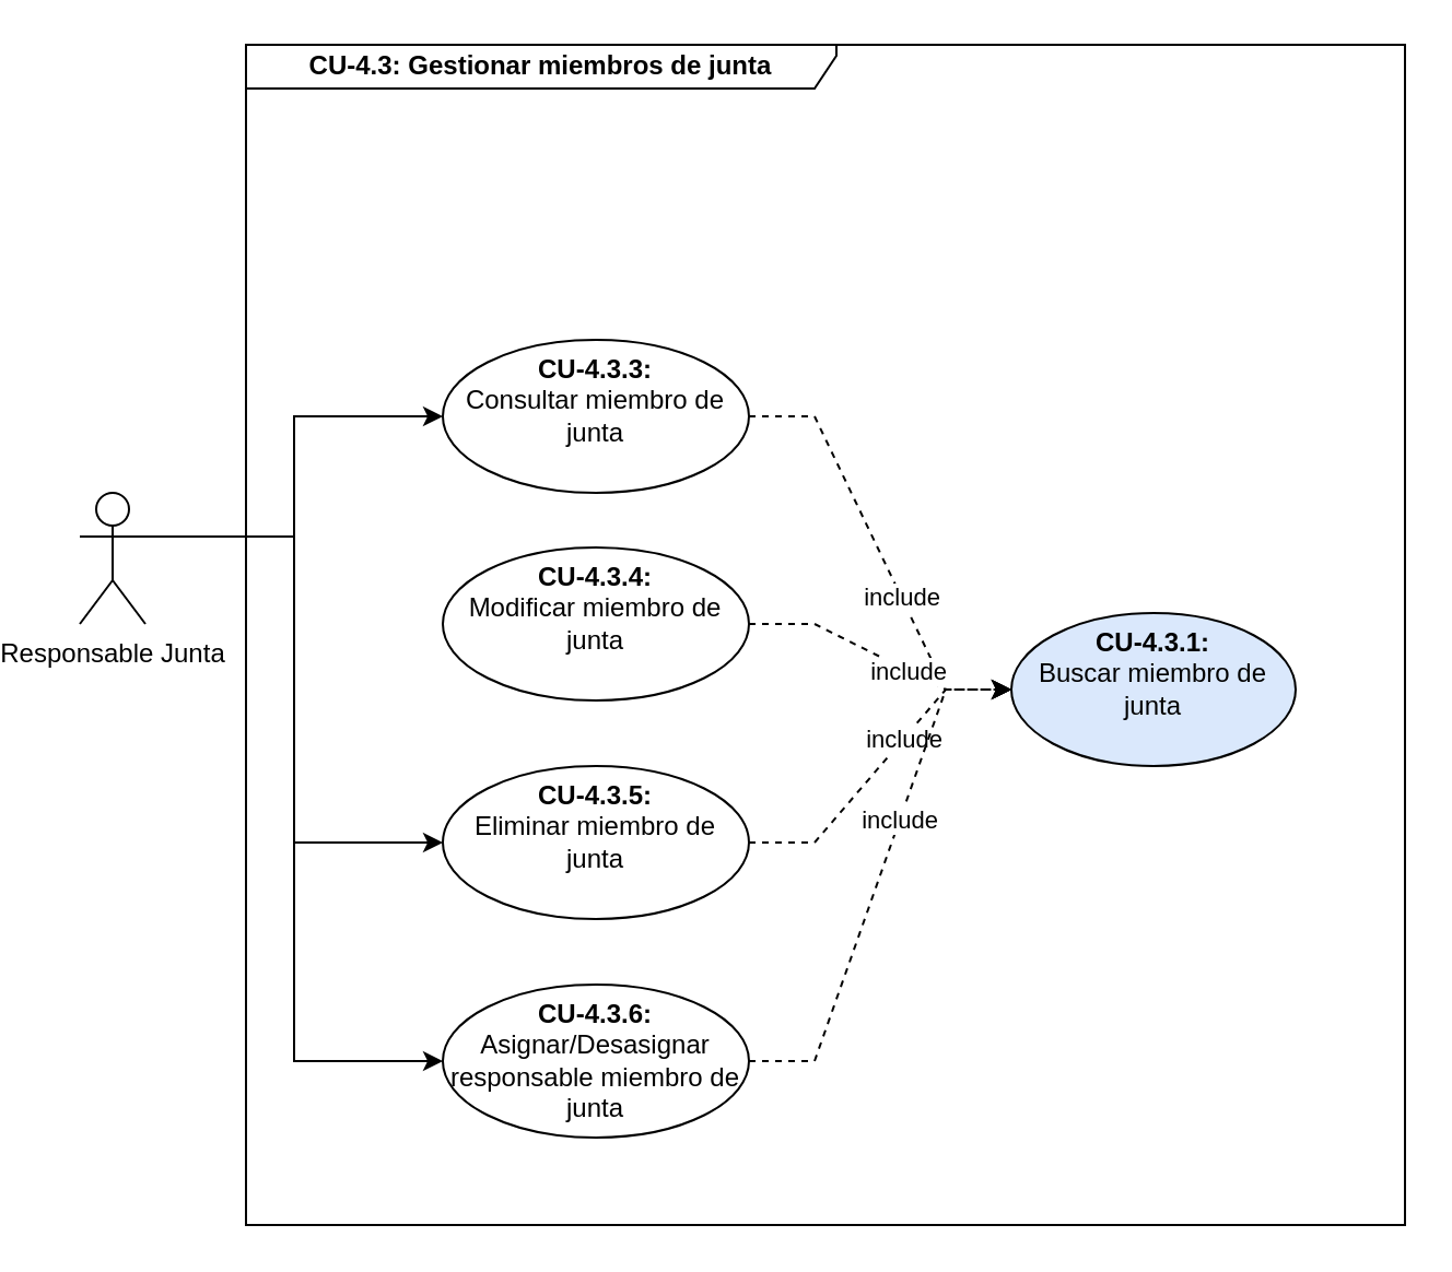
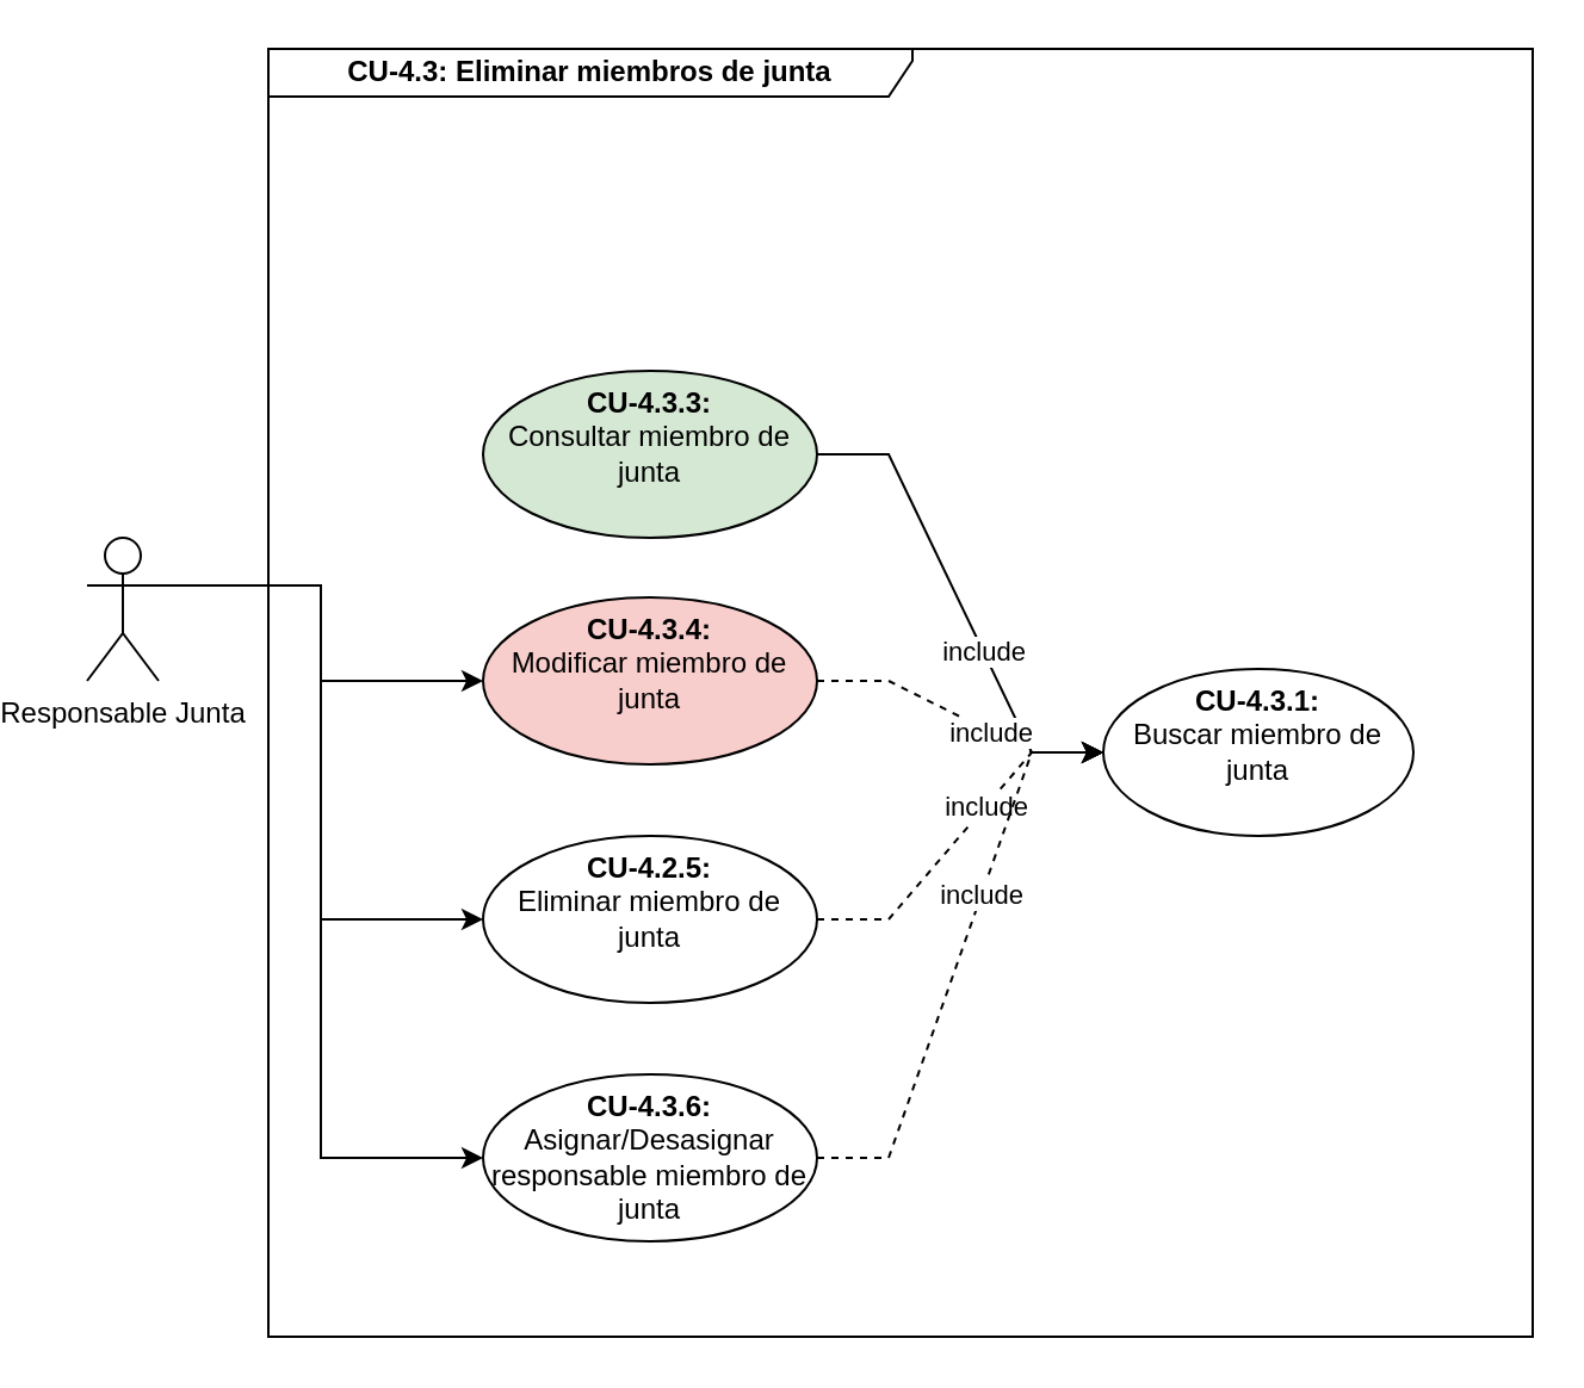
  <mxCell id="0" />
  <mxCell id="1" parent="0" />
- <mxCell id="2" style="edgeStyle=orthogonalEdgeStyle;rounded=0;orthogonalLoop=1;jettySize=auto;html=1;exitX=1;exitY=0.333;exitDx=0;exitDy=0;exitPerimeter=0;entryX=0;entryY=0.5;entryDx=0;entryDy=0;" parent="1" source="11" target="7" edge="1"><mxGeometry relative="1" as="geometry"><mxPoint x="-59" y="145" as="sourcePoint" /></mxGeometry></mxCell>
- <mxCell id="3" value="CU-4.3: Gestionar miembros de junta" style="shape=umlFrame;whiteSpace=wrap;html=1;width=270;height=20;fontStyle=1" parent="1" vertex="1"><mxGeometry x="96" y="20" width="530" height="540" as="geometry" /></mxCell>
- <mxCell id="4" value="&lt;b&gt;CU-&lt;/b&gt;&lt;b style=&quot;border-color: var(--border-color);&quot;&gt;4.3&lt;/b&gt;&lt;b&gt;.1: &lt;br&gt;&lt;/b&gt;Buscar miembro de junta" style="ellipse;whiteSpace=wrap;html=1;verticalAlign=top;fillColor=#dae8fc;" parent="1" vertex="1"><mxGeometry x="446" y="280" width="130" height="70" as="geometry" /></mxCell>
- <mxCell id="5" style="edgeStyle=entityRelationEdgeStyle;rounded=0;orthogonalLoop=1;jettySize=auto;html=1;exitX=1;exitY=0.5;exitDx=0;exitDy=0;entryX=0;entryY=0.5;entryDx=0;entryDy=0;dashed=1;" parent="1" source="7" target="4" edge="1"><mxGeometry relative="1" as="geometry" /></mxCell>
+ <mxCell id="2" style="edgeStyle=orthogonalEdgeStyle;rounded=0;orthogonalLoop=1;jettySize=auto;html=1;exitX=1;exitY=0.333;exitDx=0;exitDy=0;exitPerimeter=0;" parent="1" source="11" target="8" edge="1"><mxGeometry relative="1" as="geometry"><mxPoint x="-59" y="145" as="sourcePoint" /></mxGeometry></mxCell>
+ <mxCell id="3" value="CU-4.3: Eliminar miembros de junta" style="shape=umlFrame;whiteSpace=wrap;html=1;width=270;height=20;fontStyle=1" parent="1" vertex="1"><mxGeometry x="96" y="20" width="530" height="540" as="geometry" /></mxCell>
+ <mxCell id="4" value="&lt;b&gt;CU-&lt;/b&gt;&lt;b style=&quot;border-color: var(--border-color);&quot;&gt;4.3&lt;/b&gt;&lt;b&gt;.1: &lt;br&gt;&lt;/b&gt;Buscar miembro de junta" style="ellipse;whiteSpace=wrap;html=1;verticalAlign=top;" parent="1" vertex="1"><mxGeometry x="446" y="280" width="130" height="70" as="geometry" /></mxCell>
+ <mxCell id="5" style="edgeStyle=entityRelationEdgeStyle;rounded=0;orthogonalLoop=1;jettySize=auto;html=1;exitX=1;exitY=0.5;exitDx=0;exitDy=0;entryX=0;entryY=0.5;entryDx=0;entryDy=0;dashed=0;" parent="1" source="7" target="4" edge="1"><mxGeometry relative="1" as="geometry" /></mxCell>
  <mxCell id="6" value="include" style="edgeLabel;html=1;align=center;verticalAlign=middle;resizable=0;points=[];" parent="5" vertex="1" connectable="0"><mxGeometry x="0.224" relative="1" as="geometry"><mxPoint as="offset" /></mxGeometry></mxCell>
- <mxCell id="7" value="&lt;b&gt;CU-&lt;/b&gt;&lt;b style=&quot;border-color: var(--border-color);&quot;&gt;4.3&lt;/b&gt;&lt;b&gt;.3: &lt;br&gt;&lt;/b&gt;Consultar miembro de junta" style="ellipse;whiteSpace=wrap;html=1;verticalAlign=top;" parent="1" vertex="1"><mxGeometry x="186" y="155" width="140" height="70" as="geometry" /></mxCell>
- <mxCell id="8" value="&lt;b&gt;CU-&lt;/b&gt;&lt;b style=&quot;border-color: var(--border-color);&quot;&gt;4.3&lt;/b&gt;&lt;b&gt;.4: &lt;br&gt;&lt;/b&gt;Modificar miembro de junta" style="ellipse;whiteSpace=wrap;html=1;verticalAlign=top;" parent="1" vertex="1"><mxGeometry x="186" y="250" width="140" height="70" as="geometry" /></mxCell>
+ <mxCell id="7" value="&lt;b&gt;CU-&lt;/b&gt;&lt;b style=&quot;border-color: var(--border-color);&quot;&gt;4.3&lt;/b&gt;&lt;b&gt;.3: &lt;br&gt;&lt;/b&gt;Consultar miembro de junta" style="ellipse;whiteSpace=wrap;html=1;verticalAlign=top;fillColor=#d5e8d4;" parent="1" vertex="1"><mxGeometry x="186" y="155" width="140" height="70" as="geometry" /></mxCell>
+ <mxCell id="8" value="&lt;b&gt;CU-&lt;/b&gt;&lt;b style=&quot;border-color: var(--border-color);&quot;&gt;4.3&lt;/b&gt;&lt;b&gt;.4: &lt;br&gt;&lt;/b&gt;Modificar miembro de junta" style="ellipse;whiteSpace=wrap;html=1;verticalAlign=top;fillColor=#f8cecc;" parent="1" vertex="1"><mxGeometry x="186" y="250" width="140" height="70" as="geometry" /></mxCell>
  <mxCell id="9" style="edgeStyle=orthogonalEdgeStyle;rounded=0;orthogonalLoop=1;jettySize=auto;html=1;exitX=1;exitY=0.333;exitDx=0;exitDy=0;exitPerimeter=0;entryX=0;entryY=0.5;entryDx=0;entryDy=0;" parent="1" source="11" target="12" edge="1"><mxGeometry relative="1" as="geometry" /></mxCell>
  <mxCell id="10" style="edgeStyle=orthogonalEdgeStyle;rounded=0;orthogonalLoop=1;jettySize=auto;html=1;exitX=1;exitY=0.333;exitDx=0;exitDy=0;exitPerimeter=0;entryX=0;entryY=0.5;entryDx=0;entryDy=0;" parent="1" source="11" target="13" edge="1"><mxGeometry relative="1" as="geometry" /></mxCell>
  <mxCell id="11" value="&lt;span style=&quot;background-color: rgb(255 , 255 , 255)&quot;&gt;Responsable Junta&lt;/span&gt;" style="shape=umlActor;verticalLabelPosition=bottom;verticalAlign=top;html=1;outlineConnect=0;" parent="1" vertex="1"><mxGeometry x="20" y="225" width="30" height="60" as="geometry" /></mxCell>
- <mxCell id="12" value="&lt;b&gt;CU-&lt;/b&gt;&lt;b style=&quot;border-color: var(--border-color);&quot;&gt;4.3&lt;/b&gt;&lt;b&gt;.5: &lt;br&gt;&lt;/b&gt;Eliminar miembro de junta" style="ellipse;whiteSpace=wrap;html=1;verticalAlign=top;" parent="1" vertex="1"><mxGeometry x="186" y="350" width="140" height="70" as="geometry" /></mxCell>
+ <mxCell id="12" value="&lt;b&gt;CU-&lt;/b&gt;&lt;b style=&quot;border-color: var(--border-color);&quot;&gt;4.2&lt;/b&gt;&lt;b&gt;.5: &lt;br&gt;&lt;/b&gt;Eliminar miembro de junta" style="ellipse;whiteSpace=wrap;html=1;verticalAlign=top;" parent="1" vertex="1"><mxGeometry x="186" y="350" width="140" height="70" as="geometry" /></mxCell>
  <mxCell id="13" value="&lt;b&gt;CU-&lt;/b&gt;&lt;b style=&quot;border-color: var(--border-color);&quot;&gt;4.3&lt;/b&gt;&lt;b&gt;.6: &lt;br&gt;&lt;/b&gt;Asignar/Desasignar responsable miembro de junta" style="ellipse;whiteSpace=wrap;html=1;verticalAlign=top;" parent="1" vertex="1"><mxGeometry x="186" y="450" width="140" height="70" as="geometry" /></mxCell>
  <mxCell id="14" style="edgeStyle=entityRelationEdgeStyle;rounded=0;orthogonalLoop=1;jettySize=auto;html=1;exitX=1;exitY=0.5;exitDx=0;exitDy=0;dashed=1;entryX=0;entryY=0.5;entryDx=0;entryDy=0;" parent="1" source="8" target="4" edge="1"><mxGeometry relative="1" as="geometry"><mxPoint x="336" y="200" as="sourcePoint" /><mxPoint x="446" y="260" as="targetPoint" /></mxGeometry></mxCell>
  <mxCell id="15" value="include" style="edgeLabel;html=1;align=center;verticalAlign=middle;resizable=0;points=[];" parent="14" vertex="1" connectable="0"><mxGeometry x="0.224" relative="1" as="geometry"><mxPoint as="offset" /></mxGeometry></mxCell>
  <mxCell id="16" style="edgeStyle=entityRelationEdgeStyle;rounded=0;orthogonalLoop=1;jettySize=auto;html=1;exitX=1;exitY=0.5;exitDx=0;exitDy=0;dashed=1;entryX=0;entryY=0.5;entryDx=0;entryDy=0;" parent="1" source="12" target="4" edge="1"><mxGeometry relative="1" as="geometry"><mxPoint x="336" y="295" as="sourcePoint" /><mxPoint x="456" y="270" as="targetPoint" /></mxGeometry></mxCell>
  <mxCell id="17" value="include" style="edgeLabel;html=1;align=center;verticalAlign=middle;resizable=0;points=[];" parent="16" vertex="1" connectable="0"><mxGeometry x="0.224" relative="1" as="geometry"><mxPoint as="offset" /></mxGeometry></mxCell>
  <mxCell id="18" style="edgeStyle=entityRelationEdgeStyle;rounded=0;orthogonalLoop=1;jettySize=auto;html=1;exitX=1;exitY=0.5;exitDx=0;exitDy=0;dashed=1;entryX=0;entryY=0.5;entryDx=0;entryDy=0;" parent="1" source="13" target="4" edge="1"><mxGeometry relative="1" as="geometry"><mxPoint x="336" y="395" as="sourcePoint" /><mxPoint x="456" y="270" as="targetPoint" /></mxGeometry></mxCell>
  <mxCell id="19" value="include" style="edgeLabel;html=1;align=center;verticalAlign=middle;resizable=0;points=[];" parent="18" vertex="1" connectable="0"><mxGeometry x="0.224" relative="1" as="geometry"><mxPoint as="offset" /></mxGeometry></mxCell>
